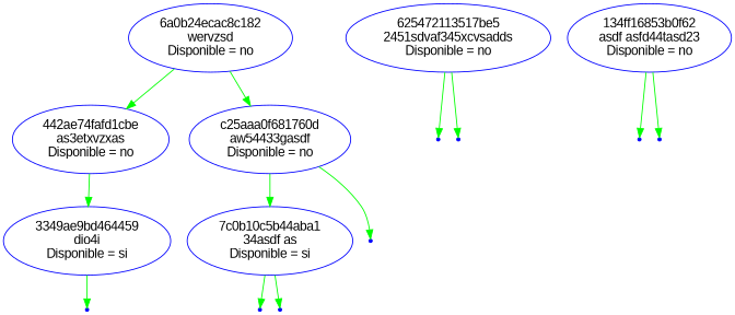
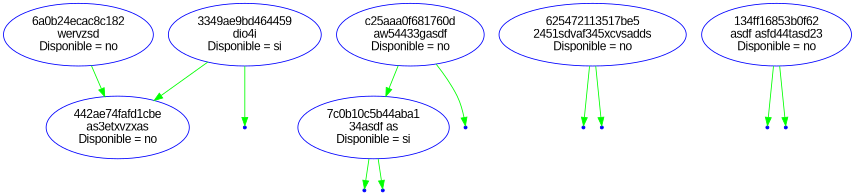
  digraph {
    node [color=blue fontname=Arial shape=point]
    edge [color=green]
    n1 [label="6a0b24ecac8c182\nwervzsd\nDisponible = no" shape=""]
    n2 [label="442ae74fafd1cbe\nas3etxvzxas\nDisponible = no" shape=""]
    n3 [label="c25aaa0f681760d\naw54433gasdf\nDisponible = no" shape=""]
    n4 [label="3349ae9bd464459\ndio4i\nDisponible = si" shape=""]
    n5 [label="7c0b10c5b44aba1\n34asdf as\nDisponible = si" shape=""]
    null7
    null2
    n8 [label="625472113517be5\n2451sdvaf345xcvsadds\nDisponible = no" shape=""]
    null3
    null4
    n11 [label="134ff16853b0f62\nasdf asfd44tasd23\nDisponible = no" shape=""]
    null0
    null1
    null5
    null6
    n1 -> n2
-   n1 -> n3
-   n2 -> n4
+   n4 -> n2
    n3 -> n5
    n3 -> null7
    n4 -> null2
    n5 -> null5
    n5 -> null6
    n8 -> null3
    n8 -> null4
    n11 -> null0
    n11 -> null1
  }
